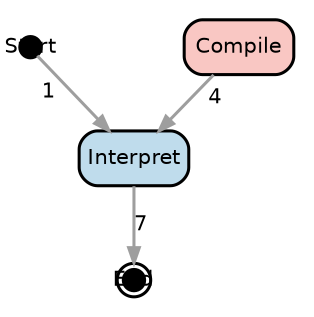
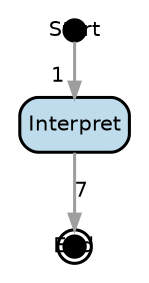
  digraph {
    mindist=0.6
    nodesep=1.3
    root=Interpret
    node [fillcolor=black fixedsize=true fontname=Helvetica shape=box style="rounded,filled,bold"]
    edge [color="#9e9e9e" fontname=Helvetica style=bold]
    Start [height=0.2 shape=circle width=0.2]
    Interpret [fillcolor="#bfdcec" width=1]
    End [shape=doublecircle width=0.2]
-   Compile [fillcolor="#f9c7c3" width=1]
    Start -> Interpret [labelangle=-25 labeldistance=2.5 taillabel=1]
    Interpret -> End [label=7]
-   Compile -> Interpret [labelangle=50 labeldistance=1.5 taillabel=4]
  }
